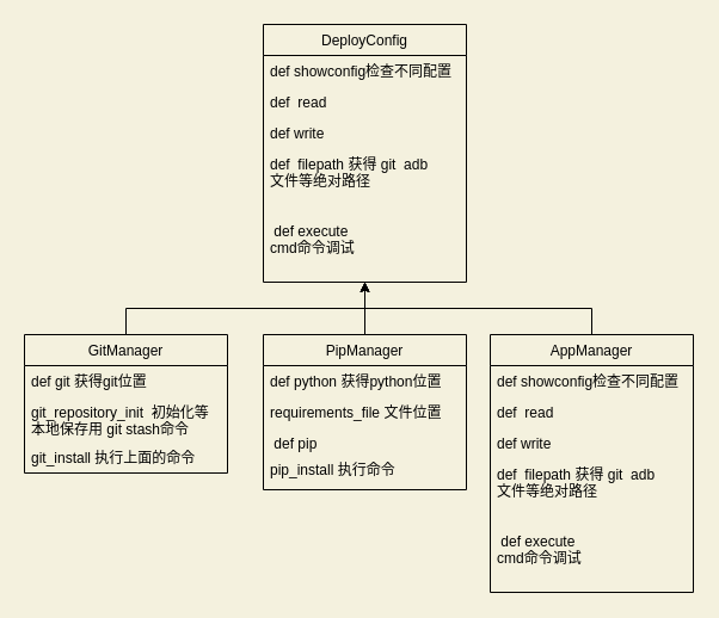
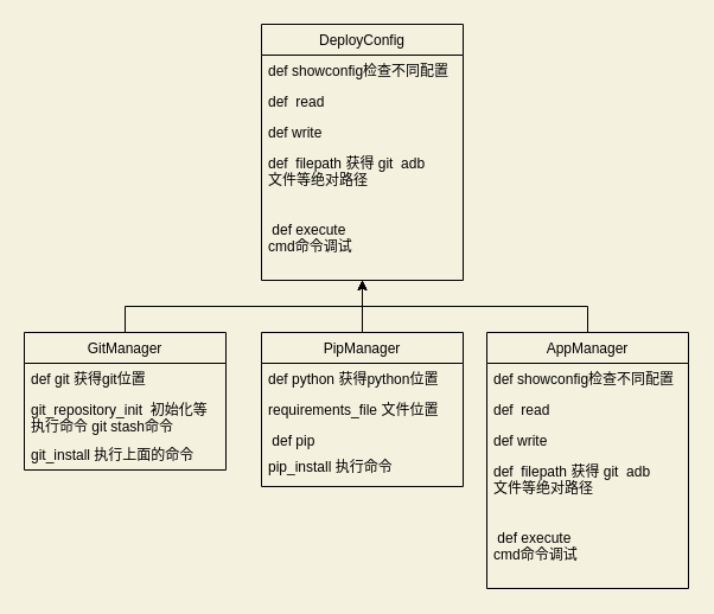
  <mxCell id="0" />
  <mxCell id="1" parent="0" />
  <mxCell id="2" value="DeployConfig" style="swimlane;fontStyle=0;childLayout=stackLayout;horizontal=1;startSize=26;fillColor=none;horizontalStack=0;resizeParent=1;resizeParentMax=0;resizeLast=0;collapsible=1;marginBottom=0;" parent="1" vertex="1"><mxGeometry x="220" y="20" width="170" height="216" as="geometry" /></mxCell>
  <mxCell id="3" value="def showconfig检查不同配置" style="text;strokeColor=none;fillColor=none;align=left;verticalAlign=top;spacingLeft=4;spacingRight=4;overflow=hidden;rotatable=0;points=[[0,0.5],[1,0.5]];portConstraint=eastwest;" parent="2" vertex="1"><mxGeometry y="26" width="170" height="26" as="geometry" /></mxCell>
  <mxCell id="4" value="def  read" style="text;strokeColor=none;fillColor=none;align=left;verticalAlign=top;spacingLeft=4;spacingRight=4;overflow=hidden;rotatable=0;points=[[0,0.5],[1,0.5]];portConstraint=eastwest;" parent="2" vertex="1"><mxGeometry y="52" width="170" height="26" as="geometry" /></mxCell>
  <mxCell id="5" value="def write&#10;" style="text;strokeColor=none;fillColor=none;align=left;verticalAlign=top;spacingLeft=4;spacingRight=4;overflow=hidden;rotatable=0;points=[[0,0.5],[1,0.5]];portConstraint=eastwest;" parent="2" vertex="1"><mxGeometry y="78" width="170" height="26" as="geometry" /></mxCell>
  <mxCell id="6" value="def  filepath 获得 git  adb&#10;文件等绝对路径" style="text;strokeColor=none;fillColor=none;align=left;verticalAlign=top;spacingLeft=4;spacingRight=4;overflow=hidden;rotatable=0;points=[[0,0.5],[1,0.5]];portConstraint=eastwest;whiteSpace=wrap;" parent="2" vertex="1"><mxGeometry y="104" width="170" height="56" as="geometry" /></mxCell>
  <mxCell id="7" value=" def execute&#10;cmd命令调试" style="text;strokeColor=none;fillColor=none;align=left;verticalAlign=top;spacingLeft=4;spacingRight=4;overflow=hidden;rotatable=0;points=[[0,0.5],[1,0.5]];portConstraint=eastwest;whiteSpace=wrap;" parent="2" vertex="1"><mxGeometry y="160" width="170" height="56" as="geometry" /></mxCell>
  <mxCell id="8" style="edgeStyle=orthogonalEdgeStyle;rounded=0;orthogonalLoop=1;jettySize=auto;html=1;exitX=0.5;exitY=0;exitDx=0;exitDy=0;" parent="1" source="9" target="2" edge="1"><mxGeometry relative="1" as="geometry" /></mxCell>
  <mxCell id="9" value="GitManager" style="swimlane;fontStyle=0;childLayout=stackLayout;horizontal=1;startSize=26;fillColor=none;horizontalStack=0;resizeParent=1;resizeParentMax=0;resizeLast=0;collapsible=1;marginBottom=0;" parent="1" vertex="1"><mxGeometry x="20" y="280" width="170" height="116" as="geometry" /></mxCell>
  <mxCell id="10" value="def git 获得git位置" style="text;strokeColor=none;fillColor=none;align=left;verticalAlign=top;spacingLeft=4;spacingRight=4;overflow=hidden;rotatable=0;points=[[0,0.5],[1,0.5]];portConstraint=eastwest;" parent="9" vertex="1"><mxGeometry y="26" width="170" height="26" as="geometry" /></mxCell>
- <mxCell id="11" value="git_repository_init  初始化等&#10;本地保存用 git stash命令" style="text;strokeColor=none;fillColor=none;align=left;verticalAlign=top;spacingLeft=4;spacingRight=4;overflow=hidden;rotatable=0;points=[[0,0.5],[1,0.5]];portConstraint=eastwest;" parent="9" vertex="1"><mxGeometry y="52" width="170" height="38" as="geometry" /></mxCell>
+ <mxCell id="11" value="git_repository_init  初始化等&#10;执行命令 git stash命令" style="text;strokeColor=none;fillColor=none;align=left;verticalAlign=top;spacingLeft=4;spacingRight=4;overflow=hidden;rotatable=0;points=[[0,0.5],[1,0.5]];portConstraint=eastwest;" parent="9" vertex="1"><mxGeometry y="52" width="170" height="38" as="geometry" /></mxCell>
  <mxCell id="12" value="git_install 执行上面的命令" style="text;strokeColor=none;fillColor=none;align=left;verticalAlign=top;spacingLeft=4;spacingRight=4;overflow=hidden;rotatable=0;points=[[0,0.5],[1,0.5]];portConstraint=eastwest;" parent="9" vertex="1"><mxGeometry y="90" width="170" height="26" as="geometry" /></mxCell>
  <mxCell id="13" style="edgeStyle=orthogonalEdgeStyle;rounded=0;orthogonalLoop=1;jettySize=auto;html=1;exitX=0.5;exitY=0;exitDx=0;exitDy=0;" parent="1" source="14" target="2" edge="1"><mxGeometry relative="1" as="geometry" /></mxCell>
  <mxCell id="14" value="PipManager" style="swimlane;fontStyle=0;childLayout=stackLayout;horizontal=1;startSize=26;fillColor=none;horizontalStack=0;resizeParent=1;resizeParentMax=0;resizeLast=0;collapsible=1;marginBottom=0;" parent="1" vertex="1"><mxGeometry x="220" y="280" width="170" height="130" as="geometry" /></mxCell>
  <mxCell id="15" value="def python 获得python位置" style="text;strokeColor=none;fillColor=none;align=left;verticalAlign=top;spacingLeft=4;spacingRight=4;overflow=hidden;rotatable=0;points=[[0,0.5],[1,0.5]];portConstraint=eastwest;" parent="14" vertex="1"><mxGeometry y="26" width="170" height="26" as="geometry" /></mxCell>
  <mxCell id="16" value="requirements_file 文件位置&#10;" style="text;strokeColor=none;fillColor=none;align=left;verticalAlign=top;spacingLeft=4;spacingRight=4;overflow=hidden;rotatable=0;points=[[0,0.5],[1,0.5]];portConstraint=eastwest;" parent="14" vertex="1"><mxGeometry y="52" width="170" height="26" as="geometry" /></mxCell>
  <mxCell id="17" value=" def pip " style="text;strokeColor=none;fillColor=none;align=left;verticalAlign=top;spacingLeft=4;spacingRight=4;overflow=hidden;rotatable=0;points=[[0,0.5],[1,0.5]];portConstraint=eastwest;whiteSpace=wrap;" parent="14" vertex="1"><mxGeometry y="78" width="170" height="22" as="geometry" /></mxCell>
  <mxCell id="18" value="pip_install 执行命令" style="text;strokeColor=none;fillColor=none;align=left;verticalAlign=top;spacingLeft=4;spacingRight=4;overflow=hidden;rotatable=0;points=[[0,0.5],[1,0.5]];portConstraint=eastwest;whiteSpace=wrap;" parent="14" vertex="1"><mxGeometry y="100" width="170" height="30" as="geometry" /></mxCell>
  <mxCell id="19" style="edgeStyle=orthogonalEdgeStyle;rounded=0;orthogonalLoop=1;jettySize=auto;html=1;exitX=0.5;exitY=0;exitDx=0;exitDy=0;" parent="1" source="20" target="2" edge="1"><mxGeometry relative="1" as="geometry" /></mxCell>
  <mxCell id="20" value="AppManager" style="swimlane;fontStyle=0;childLayout=stackLayout;horizontal=1;startSize=26;fillColor=none;horizontalStack=0;resizeParent=1;resizeParentMax=0;resizeLast=0;collapsible=1;marginBottom=0;" parent="1" vertex="1"><mxGeometry x="410" y="280" width="170" height="216" as="geometry" /></mxCell>
  <mxCell id="21" value="def showconfig检查不同配置" style="text;strokeColor=none;fillColor=none;align=left;verticalAlign=top;spacingLeft=4;spacingRight=4;overflow=hidden;rotatable=0;points=[[0,0.5],[1,0.5]];portConstraint=eastwest;" parent="20" vertex="1"><mxGeometry y="26" width="170" height="26" as="geometry" /></mxCell>
  <mxCell id="22" value="def  read" style="text;strokeColor=none;fillColor=none;align=left;verticalAlign=top;spacingLeft=4;spacingRight=4;overflow=hidden;rotatable=0;points=[[0,0.5],[1,0.5]];portConstraint=eastwest;" parent="20" vertex="1"><mxGeometry y="52" width="170" height="26" as="geometry" /></mxCell>
  <mxCell id="23" value="def write&#10;" style="text;strokeColor=none;fillColor=none;align=left;verticalAlign=top;spacingLeft=4;spacingRight=4;overflow=hidden;rotatable=0;points=[[0,0.5],[1,0.5]];portConstraint=eastwest;" parent="20" vertex="1"><mxGeometry y="78" width="170" height="26" as="geometry" /></mxCell>
  <mxCell id="24" value="def  filepath 获得 git  adb&#10;文件等绝对路径" style="text;strokeColor=none;fillColor=none;align=left;verticalAlign=top;spacingLeft=4;spacingRight=4;overflow=hidden;rotatable=0;points=[[0,0.5],[1,0.5]];portConstraint=eastwest;whiteSpace=wrap;" parent="20" vertex="1"><mxGeometry y="104" width="170" height="56" as="geometry" /></mxCell>
  <mxCell id="25" value=" def execute&#10;cmd命令调试" style="text;strokeColor=none;fillColor=none;align=left;verticalAlign=top;spacingLeft=4;spacingRight=4;overflow=hidden;rotatable=0;points=[[0,0.5],[1,0.5]];portConstraint=eastwest;whiteSpace=wrap;" parent="20" vertex="1"><mxGeometry y="160" width="170" height="56" as="geometry" /></mxCell>
